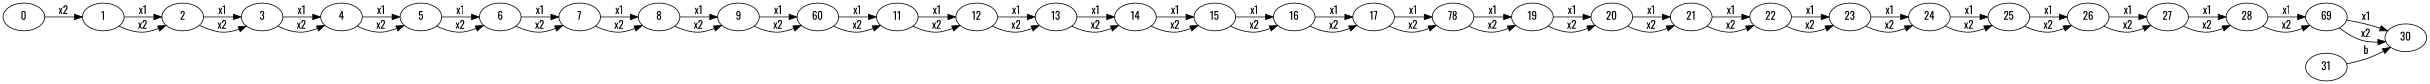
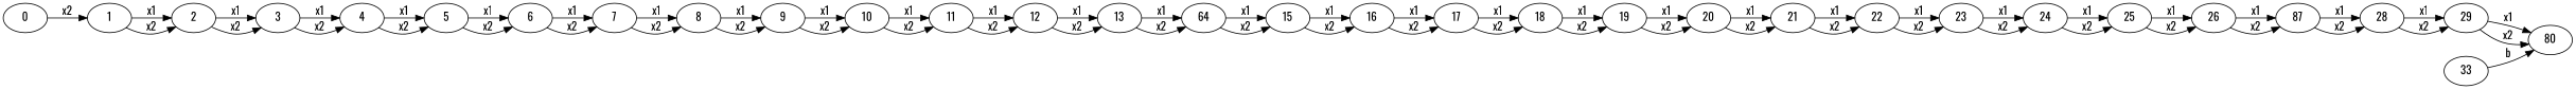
  digraph {
    fontname=Oswald
    rankdir=LR
    node [fontname=Oswald]
    edge [fontname=Oswald]
    0
    1
    2
    3
    4
    5
    6
    7
    8
    9
-   10 [label=60]
+   10
    11
    12
    13
-   14
+   14 [label=64]
    15
    16
    17
-   18 [label=78]
+   18
    19
    20
    21
    22
    23
    24
    25
    26
-   27
+   27 [label=87]
    28
-   29 [label=69]
-   30
-   31
+   29
+   30 [label=80]
+   31 [label=33]
    0 -> 1 [label=x2]
    1 -> 2 [label=x1]
    1 -> 2 [label=x2]
    2 -> 3 [label=x1]
    2 -> 3 [label=x2]
    3 -> 4 [label=x1]
    3 -> 4 [label=x2]
    4 -> 5 [label=x1]
    4 -> 5 [label=x2]
    5 -> 6 [label=x1]
    5 -> 6 [label=x2]
    6 -> 7 [label=x1]
    6 -> 7 [label=x2]
    7 -> 8 [label=x1]
    7 -> 8 [label=x2]
    8 -> 9 [label=x1]
    8 -> 9 [label=x2]
    9 -> 10 [label=x1]
    9 -> 10 [label=x2]
    10 -> 11 [label=x1]
    10 -> 11 [label=x2]
    11 -> 12 [label=x1]
    11 -> 12 [label=x2]
    12 -> 13 [label=x1]
    12 -> 13 [label=x2]
    13 -> 14 [label=x1]
    13 -> 14 [label=x2]
    14 -> 15 [label=x1]
    14 -> 15 [label=x2]
    15 -> 16 [label=x1]
    15 -> 16 [label=x2]
    16 -> 17 [label=x1]
    16 -> 17 [label=x2]
    17 -> 18 [label=x1]
    17 -> 18 [label=x2]
    18 -> 19 [label=x1]
    18 -> 19 [label=x2]
    19 -> 20 [label=x1]
    19 -> 20 [label=x2]
    20 -> 21 [label=x1]
    20 -> 21 [label=x2]
    21 -> 22 [label=x1]
    21 -> 22 [label=x2]
    22 -> 23 [label=x1]
    22 -> 23 [label=x2]
    23 -> 24 [label=x1]
    23 -> 24 [label=x2]
    24 -> 25 [label=x1]
    24 -> 25 [label=x2]
    25 -> 26 [label=x1]
    25 -> 26 [label=x2]
    26 -> 27 [label=x1]
    26 -> 27 [label=x2]
    27 -> 28 [label=x1]
    27 -> 28 [label=x2]
    28 -> 29 [label=x1]
    28 -> 29 [label=x2]
    29 -> 30 [label=x1]
    29 -> 30 [label=x2]
    31 -> 30 [label=b]
  }
